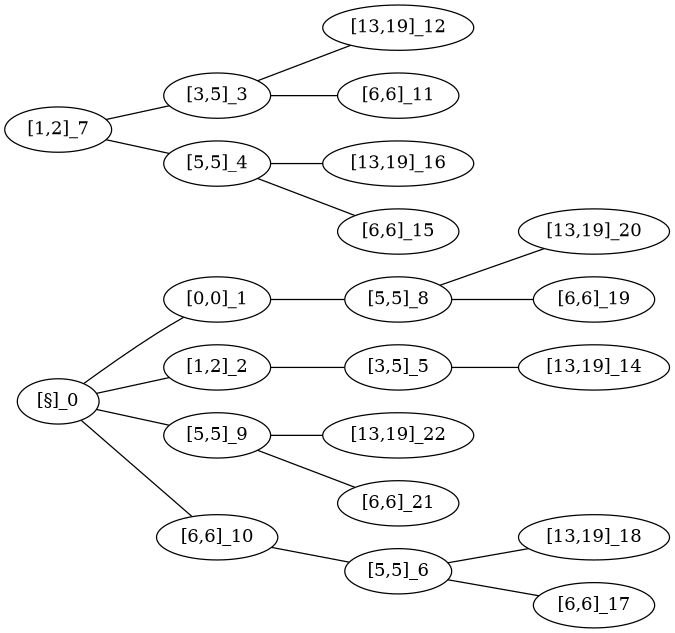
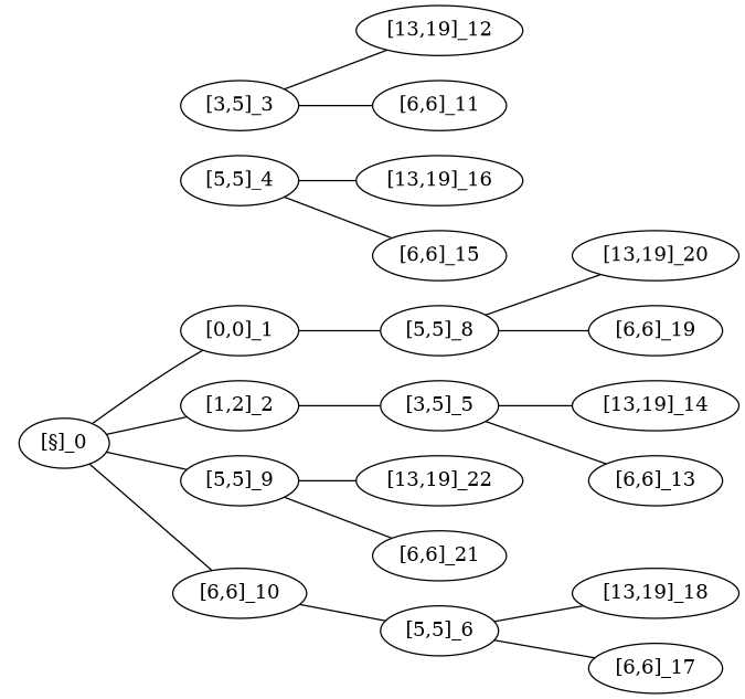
  graph {
    rankdir=LR
    "[§]_0"
    "[0,0]_1"
    "[1,2]_2"
    "[5,5]_9"
    "[6,6]_10"
    "[5,5]_8"
    "[3,5]_5"
    "[13,19]_22"
    "[6,6]_21"
    "[5,5]_6"
-   "[1,2]_7"
    "[3,5]_3"
    "[5,5]_4"
    "[13,19]_20"
    "[6,6]_19"
    "[13,19]_14"
+   "[6,6]_13"
    "[13,19]_18"
    "[6,6]_17"
    "[13,19]_12"
    "[6,6]_11"
    "[13,19]_16"
    "[6,6]_15"
    "[§]_0" -- "[0,0]_1"
    "[§]_0" -- "[1,2]_2"
    "[§]_0" -- "[5,5]_9"
    "[§]_0" -- "[6,6]_10"
    "[0,0]_1" -- "[5,5]_8"
    "[1,2]_2" -- "[3,5]_5"
    "[5,5]_9" -- "[13,19]_22"
    "[5,5]_9" -- "[6,6]_21"
    "[6,6]_10" -- "[5,5]_6"
    "[5,5]_8" -- "[13,19]_20"
    "[5,5]_8" -- "[6,6]_19"
    "[3,5]_5" -- "[13,19]_14"
+   "[3,5]_5" -- "[6,6]_13"
    "[5,5]_6" -- "[13,19]_18"
    "[5,5]_6" -- "[6,6]_17"
-   "[1,2]_7" -- "[3,5]_3"
-   "[1,2]_7" -- "[5,5]_4"
    "[3,5]_3" -- "[13,19]_12"
    "[3,5]_3" -- "[6,6]_11"
    "[5,5]_4" -- "[13,19]_16"
    "[5,5]_4" -- "[6,6]_15"
  }
